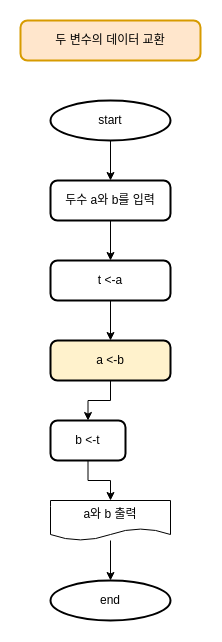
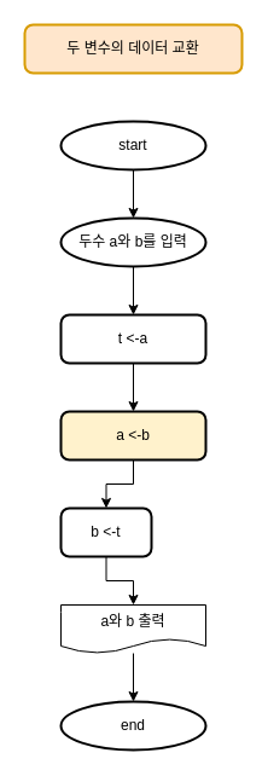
  <mxCell id="0" />
  <mxCell id="1" parent="0" />
  <mxCell id="2" value="두 변수의 데이터 교환" style="rounded=1;whiteSpace=wrap;html=1;absoluteArcSize=1;arcSize=14;strokeWidth=2;fillColor=#ffe6cc;strokeColor=#d79b00;" vertex="1" parent="1"><mxGeometry x="20" y="20" width="180" height="40" as="geometry" /></mxCell>
  <mxCell id="3" style="edgeStyle=orthogonalEdgeStyle;rounded=0;orthogonalLoop=1;jettySize=auto;html=1;exitX=0.5;exitY=1;exitDx=0;exitDy=0;" edge="1" parent="1" source="2" target="2"><mxGeometry relative="1" as="geometry" /></mxCell>
  <mxCell id="4" value="" style="edgeStyle=orthogonalEdgeStyle;rounded=0;orthogonalLoop=1;jettySize=auto;html=1;" edge="1" parent="1" source="5" target="8"><mxGeometry relative="1" as="geometry" /></mxCell>
  <mxCell id="5" value="start" style="strokeWidth=2;html=1;shape=mxgraph.flowchart.start_2;whiteSpace=wrap;" vertex="1" parent="1"><mxGeometry x="50" y="100" width="120" height="40" as="geometry" /></mxCell>
  <mxCell id="6" value="end" style="strokeWidth=2;html=1;shape=mxgraph.flowchart.start_2;whiteSpace=wrap;" vertex="1" parent="1"><mxGeometry x="50" y="580" width="120" height="40" as="geometry" /></mxCell>
  <mxCell id="7" value="" style="edgeStyle=orthogonalEdgeStyle;rounded=0;orthogonalLoop=1;jettySize=auto;html=1;" edge="1" parent="1" source="8" target="10"><mxGeometry relative="1" as="geometry" /></mxCell>
- <mxCell id="8" value="두수 a와 b를 입력" style="rounded=1;whiteSpace=wrap;html=1;absoluteArcSize=1;arcSize=14;strokeWidth=2;" vertex="1" parent="1"><mxGeometry x="50" y="180" width="120" height="40" as="geometry" /></mxCell>
+ <mxCell id="8" value="두수 a와 b를 입력" style="ellipse;whiteSpace=wrap;html=1;absoluteArcSize=1;arcSize=14;strokeWidth=2;" vertex="1" parent="1"><mxGeometry x="50" y="180" width="120" height="40" as="geometry" /></mxCell>
  <mxCell id="9" value="" style="edgeStyle=orthogonalEdgeStyle;rounded=0;orthogonalLoop=1;jettySize=auto;html=1;" edge="1" parent="1" source="10" target="14"><mxGeometry relative="1" as="geometry" /></mxCell>
  <mxCell id="10" value="t &amp;lt;-a" style="rounded=1;whiteSpace=wrap;html=1;absoluteArcSize=1;arcSize=14;strokeWidth=2;" vertex="1" parent="1"><mxGeometry x="50" y="260" width="120" height="40" as="geometry" /></mxCell>
  <mxCell id="11" value="" style="edgeStyle=orthogonalEdgeStyle;rounded=0;orthogonalLoop=1;jettySize=auto;html=1;" edge="1" parent="1" source="12" target="16"><mxGeometry relative="1" as="geometry" /></mxCell>
  <mxCell id="12" value="b &amp;lt;-t" style="rounded=1;whiteSpace=wrap;html=1;absoluteArcSize=1;arcSize=14;strokeWidth=2;" vertex="1" parent="1"><mxGeometry x="50" y="420" width="75" height="40" as="geometry" /></mxCell>
  <mxCell id="13" value="" style="edgeStyle=orthogonalEdgeStyle;rounded=0;orthogonalLoop=1;jettySize=auto;html=1;" edge="1" parent="1" source="14" target="12"><mxGeometry relative="1" as="geometry" /></mxCell>
  <mxCell id="14" value="a &amp;lt;-b" style="rounded=1;whiteSpace=wrap;html=1;absoluteArcSize=1;arcSize=14;strokeWidth=2;fillColor=#fff2cc;" vertex="1" parent="1"><mxGeometry x="50" y="340" width="120" height="40" as="geometry" /></mxCell>
  <mxCell id="15" value="" style="edgeStyle=orthogonalEdgeStyle;rounded=0;orthogonalLoop=1;jettySize=auto;html=1;" edge="1" parent="1" source="16" target="6"><mxGeometry relative="1" as="geometry" /></mxCell>
  <mxCell id="16" value="a와 b 출력" style="shape=document;whiteSpace=wrap;html=1;boundedLbl=1;" vertex="1" parent="1"><mxGeometry x="50" y="500" width="120" height="40" as="geometry" /></mxCell>
